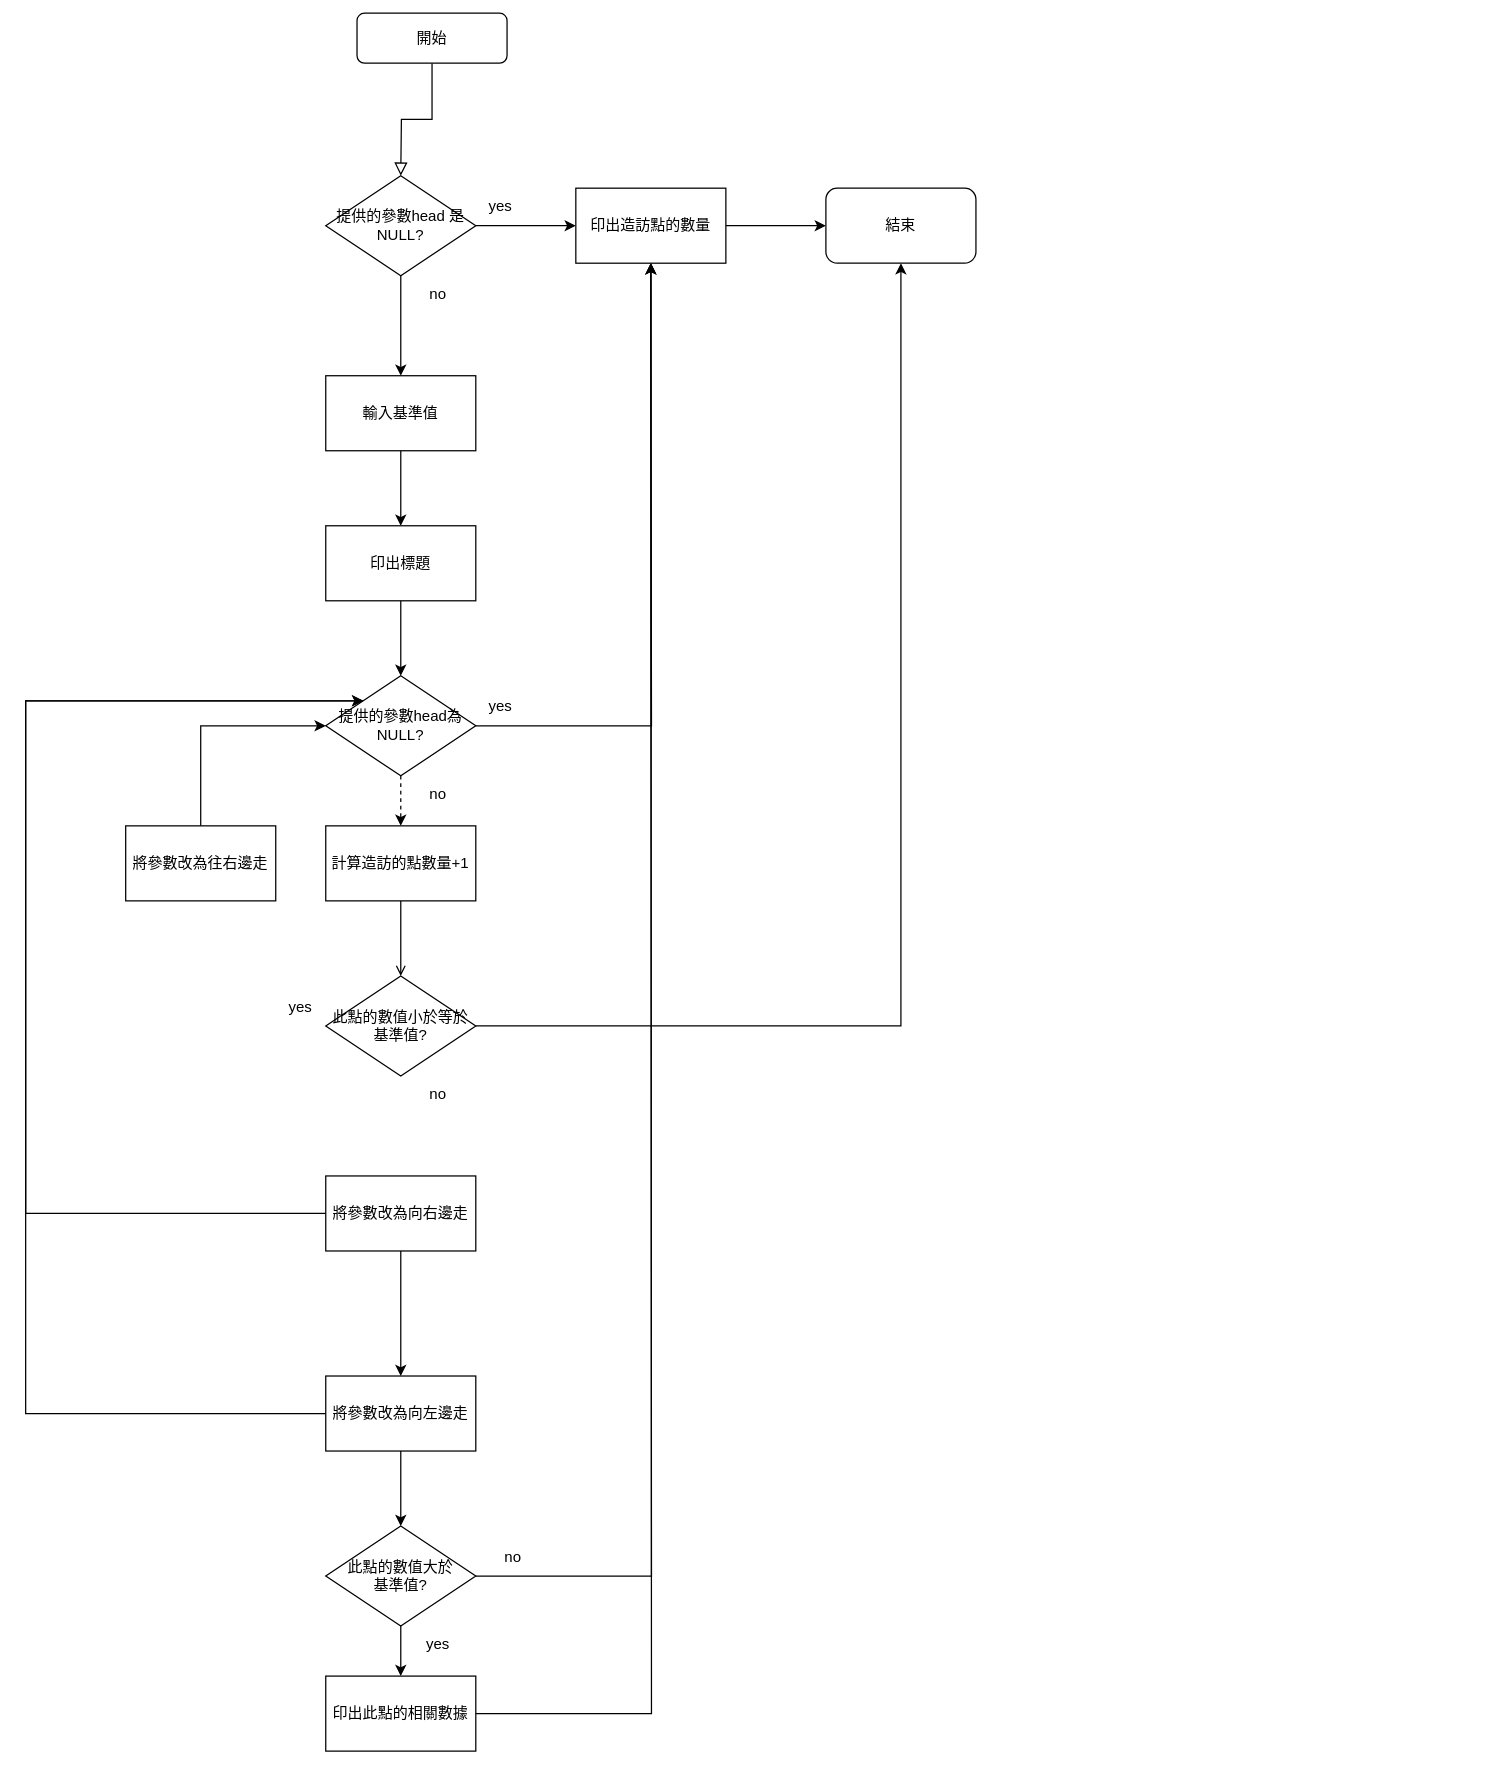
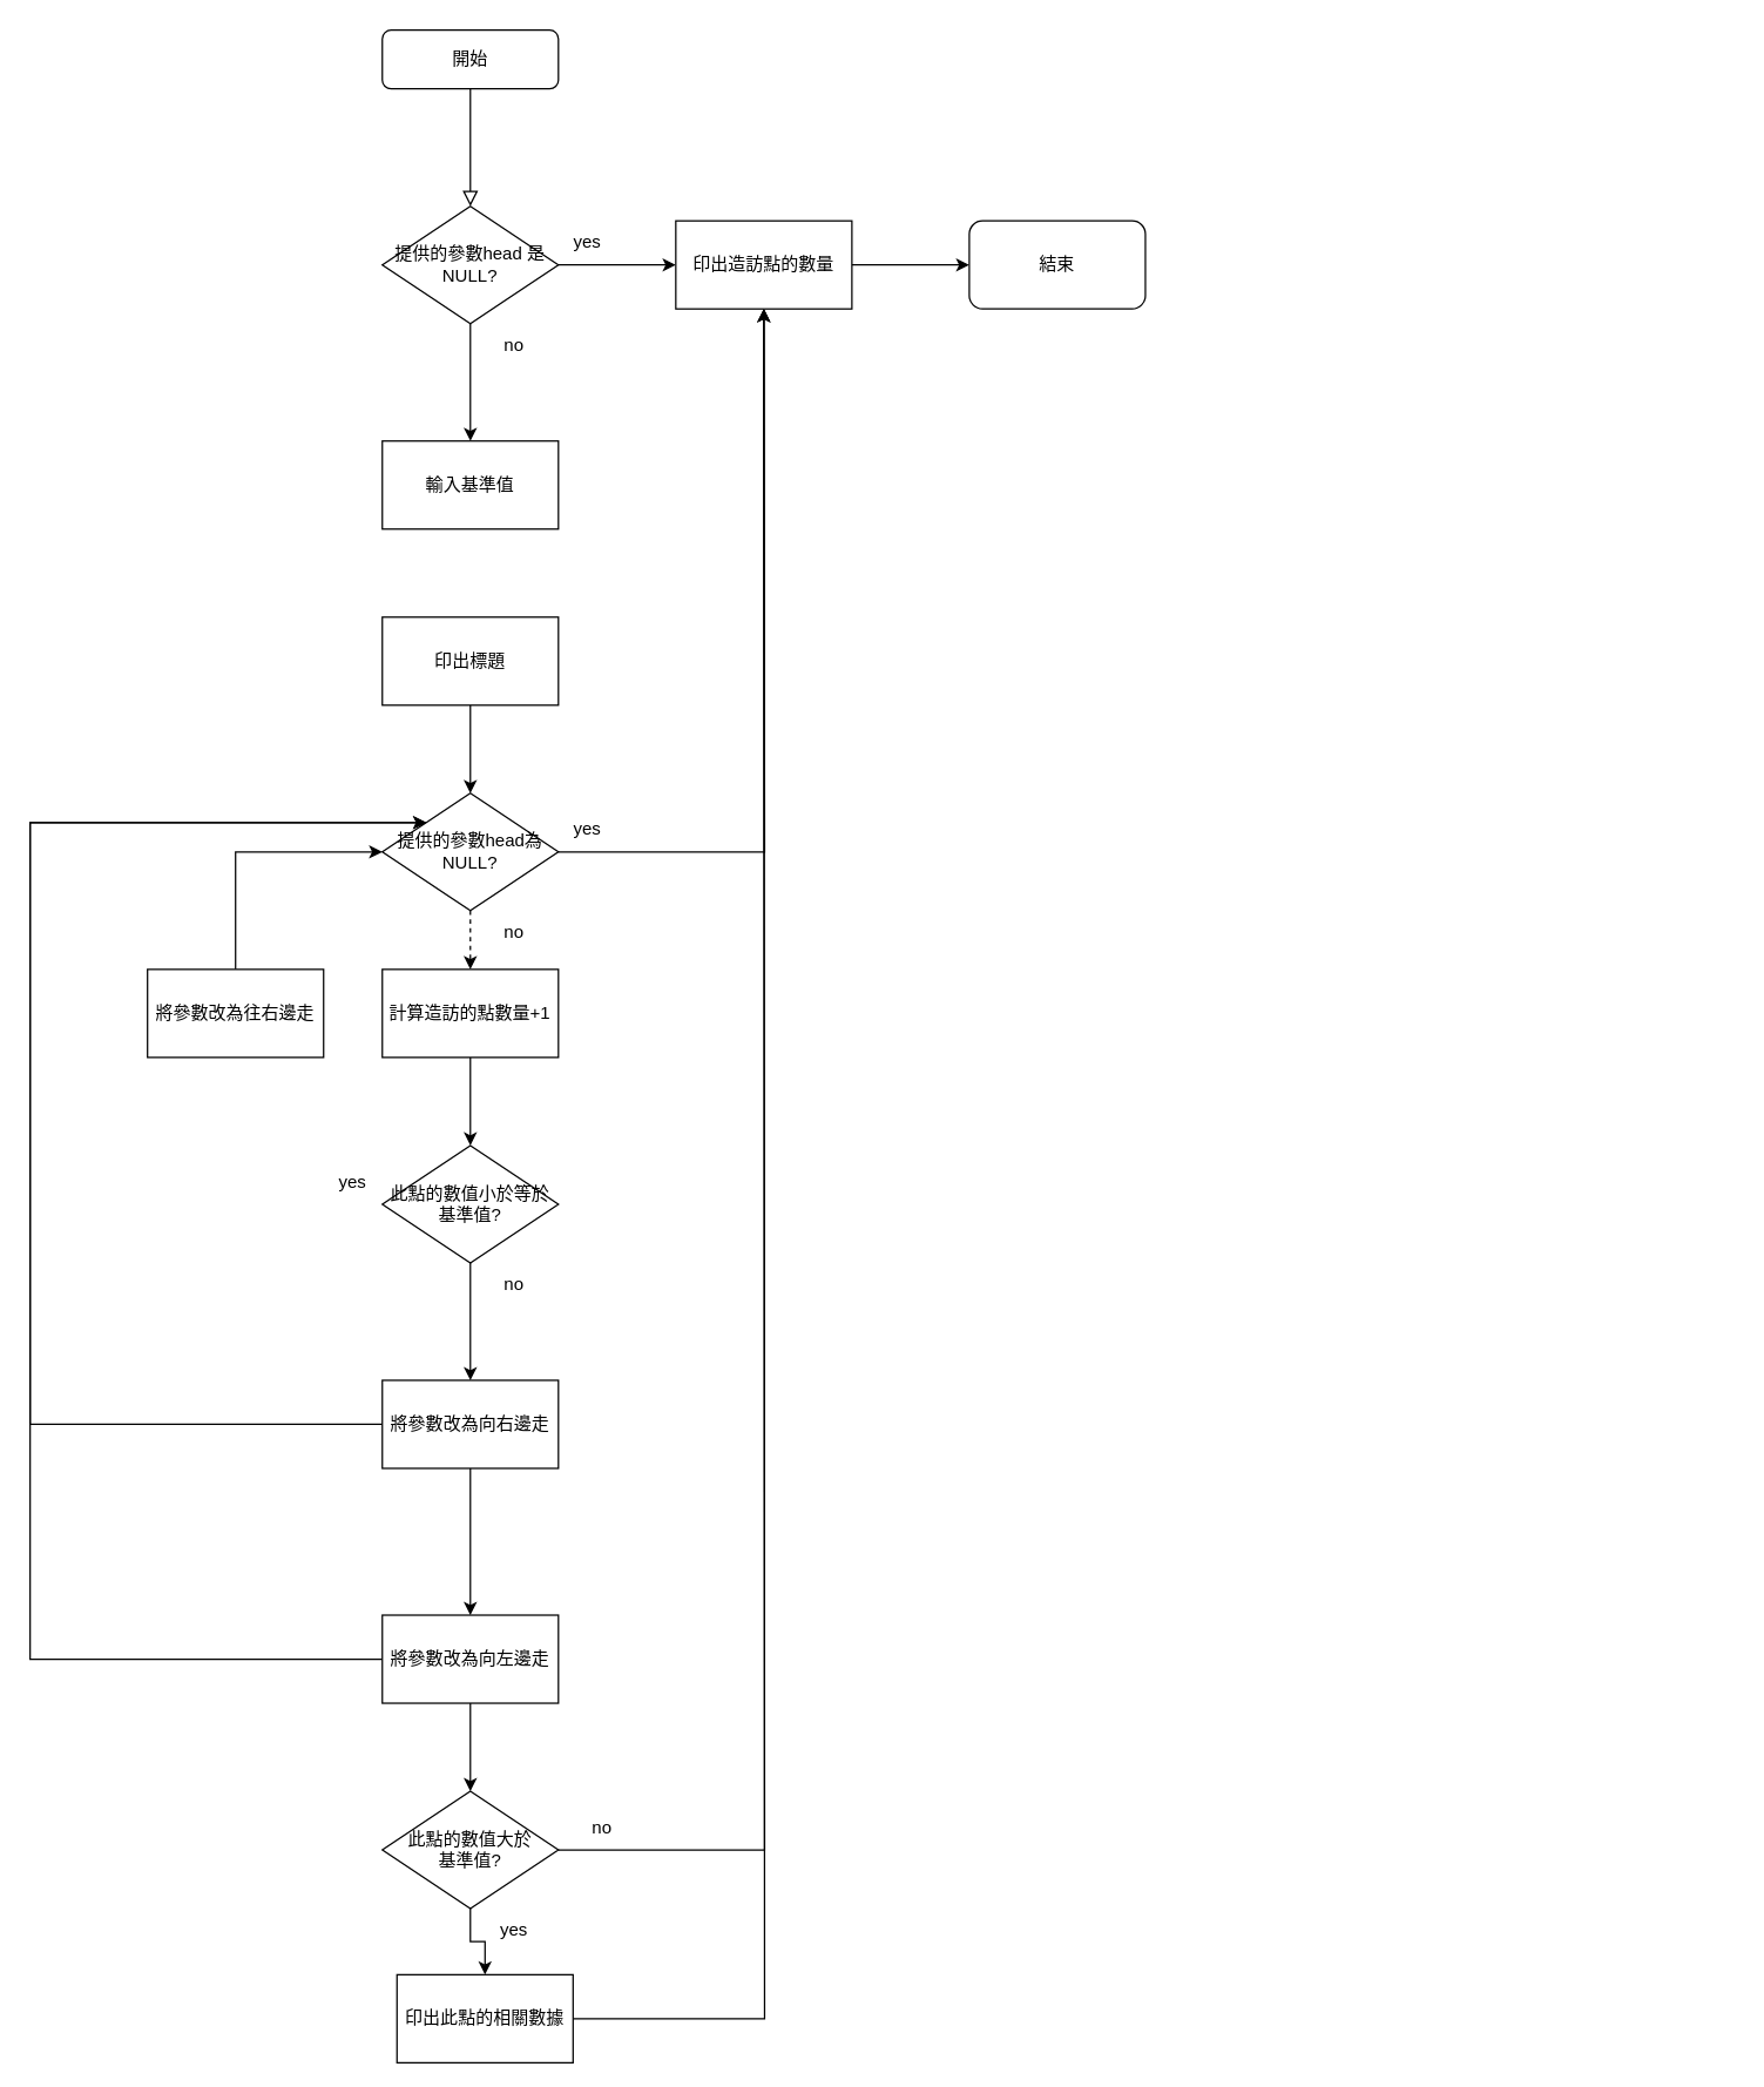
  <mxCell id="0" />
  <mxCell id="1" parent="0" />
  <mxCell id="2" value="" style="rounded=0;html=1;jettySize=auto;orthogonalLoop=1;fontSize=11;endArrow=block;endFill=0;endSize=8;strokeWidth=1;shadow=0;labelBackgroundColor=none;edgeStyle=orthogonalEdgeStyle;entryX=0.5;entryY=0;entryDx=0;entryDy=0;" parent="1" source="3" edge="1"><mxGeometry relative="1" as="geometry"><mxPoint x="320" y="140" as="targetPoint" /><Array as="points" /></mxGeometry></mxCell>
- <mxCell id="3" value="開始" style="rounded=1;whiteSpace=wrap;html=1;fontSize=12;glass=0;strokeWidth=1;shadow=0;" parent="1" vertex="1"><mxGeometry x="285" y="10" width="120" height="40" as="geometry" /></mxCell>
+ <mxCell id="3" value="開始" style="rounded=1;whiteSpace=wrap;html=1;fontSize=12;glass=0;strokeWidth=1;shadow=0;" parent="1" vertex="1"><mxGeometry x="260" y="20" width="120" height="40" as="geometry" /></mxCell>
  <mxCell id="4" style="edgeStyle=orthogonalEdgeStyle;rounded=0;orthogonalLoop=1;jettySize=auto;html=1;entryX=1;entryY=0.5;entryDx=0;entryDy=0;" parent="1" edge="1"><mxGeometry relative="1" as="geometry"><Array as="points"><mxPoint x="720" y="860" /><mxPoint x="1100" y="860" /><mxPoint x="1100" y="90" /></Array><mxPoint x="780" y="90" as="targetPoint" /></mxGeometry></mxCell>
  <mxCell id="5" style="edgeStyle=orthogonalEdgeStyle;rounded=0;orthogonalLoop=1;jettySize=auto;html=1;entryX=1;entryY=0.5;entryDx=0;entryDy=0;" parent="1" edge="1"><mxGeometry relative="1" as="geometry"><Array as="points"><mxPoint x="1180" y="940" /><mxPoint x="1180" y="220" /></Array><mxPoint x="980" y="220" as="targetPoint" /></mxGeometry></mxCell>
  <mxCell id="6" value="" style="edgeStyle=orthogonalEdgeStyle;rounded=0;orthogonalLoop=1;jettySize=auto;html=1;" edge="1" parent="1" source="8"><mxGeometry relative="1" as="geometry"><mxPoint x="460" y="180" as="targetPoint" /></mxGeometry></mxCell>
  <mxCell id="7" value="" style="edgeStyle=orthogonalEdgeStyle;rounded=0;orthogonalLoop=1;jettySize=auto;html=1;" edge="1" parent="1" source="8" target="10"><mxGeometry relative="1" as="geometry" /></mxCell>
  <mxCell id="8" value="提供的參數head 是NULL?" style="rhombus;whiteSpace=wrap;html=1;" vertex="1" parent="1"><mxGeometry x="260" y="140" width="120" height="80" as="geometry" /></mxCell>
- <mxCell id="9" value="" style="edgeStyle=orthogonalEdgeStyle;rounded=0;orthogonalLoop=1;jettySize=auto;html=1;" edge="1" parent="1" source="10" target="12"><mxGeometry relative="1" as="geometry" /></mxCell>
  <mxCell id="10" value="輸入基準值" style="whiteSpace=wrap;html=1;" vertex="1" parent="1"><mxGeometry x="260" y="300" width="120" height="60" as="geometry" /></mxCell>
  <mxCell id="11" value="" style="edgeStyle=orthogonalEdgeStyle;rounded=0;orthogonalLoop=1;jettySize=auto;html=1;" edge="1" parent="1" source="12"><mxGeometry relative="1" as="geometry"><mxPoint x="320" y="540" as="targetPoint" /></mxGeometry></mxCell>
  <mxCell id="12" value="印出標題" style="whiteSpace=wrap;html=1;" vertex="1" parent="1"><mxGeometry x="260" y="420" width="120" height="60" as="geometry" /></mxCell>
  <mxCell id="13" style="edgeStyle=orthogonalEdgeStyle;rounded=0;orthogonalLoop=1;jettySize=auto;html=1;entryX=0.5;entryY=1;entryDx=0;entryDy=0;" edge="1" parent="1" source="15"><mxGeometry relative="1" as="geometry"><mxPoint x="520" y="210" as="targetPoint" /></mxGeometry></mxCell>
  <mxCell id="14" value="" style="edgeStyle=orthogonalEdgeStyle;rounded=0;orthogonalLoop=1;jettySize=auto;html=1;dashed=1;" edge="1" parent="1" source="15" target="17"><mxGeometry relative="1" as="geometry" /></mxCell>
  <mxCell id="15" value="提供的參數head為NULL?" style="rhombus;whiteSpace=wrap;html=1;" vertex="1" parent="1"><mxGeometry x="260" y="540" width="120" height="80" as="geometry" /></mxCell>
- <mxCell id="16" value="" style="edgeStyle=orthogonalEdgeStyle;rounded=0;orthogonalLoop=1;jettySize=auto;html=1;endArrow=open;" edge="1" parent="1" source="17" target="19"><mxGeometry relative="1" as="geometry" /></mxCell>
+ <mxCell id="16" value="" style="edgeStyle=orthogonalEdgeStyle;rounded=0;orthogonalLoop=1;jettySize=auto;html=1;" edge="1" parent="1" source="17" target="19"><mxGeometry relative="1" as="geometry" /></mxCell>
  <mxCell id="17" value="計算造訪的點數量+1" style="whiteSpace=wrap;html=1;" vertex="1" parent="1"><mxGeometry x="260" y="660" width="120" height="60" as="geometry" /></mxCell>
- <mxCell id="18" value="" style="edgeStyle=orthogonalEdgeStyle;rounded=0;orthogonalLoop=1;jettySize=auto;html=1;" edge="1" parent="1" source="19" target="41"><mxGeometry relative="1" as="geometry" /></mxCell>
+ <mxCell id="18" value="" style="edgeStyle=orthogonalEdgeStyle;rounded=0;orthogonalLoop=1;jettySize=auto;html=1;" edge="1" parent="1" source="19" target="24"><mxGeometry relative="1" as="geometry" /></mxCell>
  <mxCell id="19" value="此點的數值小於等於&lt;br&gt;基準值?" style="rhombus;whiteSpace=wrap;html=1;" vertex="1" parent="1"><mxGeometry x="260" y="780" width="120" height="80" as="geometry" /></mxCell>
  <mxCell id="20" style="edgeStyle=orthogonalEdgeStyle;rounded=0;orthogonalLoop=1;jettySize=auto;html=1;entryX=0;entryY=0.5;entryDx=0;entryDy=0;" edge="1" parent="1" source="21" target="15"><mxGeometry relative="1" as="geometry"><Array as="points"><mxPoint x="160" y="580" /></Array></mxGeometry></mxCell>
  <mxCell id="21" value="將參數改為往右邊走" style="rounded=0;whiteSpace=wrap;html=1;" vertex="1" parent="1"><mxGeometry y="660" width="120" height="60" as="geometry" x="100" /></mxCell>
  <mxCell id="22" style="edgeStyle=orthogonalEdgeStyle;rounded=0;orthogonalLoop=1;jettySize=auto;html=1;entryX=0;entryY=0;entryDx=0;entryDy=0;" edge="1" parent="1" source="24" target="15"><mxGeometry relative="1" as="geometry"><Array as="points"><mxPoint x="20" y="970" /><mxPoint x="20" y="560" /></Array></mxGeometry></mxCell>
  <mxCell id="23" value="" style="edgeStyle=orthogonalEdgeStyle;rounded=0;orthogonalLoop=1;jettySize=auto;html=1;" edge="1" parent="1" source="24" target="27"><mxGeometry relative="1" as="geometry" /></mxCell>
  <mxCell id="24" value="將參數改為向右邊走" style="whiteSpace=wrap;html=1;" vertex="1" parent="1"><mxGeometry x="260" y="940" width="120" height="60" as="geometry" /></mxCell>
  <mxCell id="25" style="edgeStyle=orthogonalEdgeStyle;rounded=0;orthogonalLoop=1;jettySize=auto;html=1;entryX=0;entryY=0;entryDx=0;entryDy=0;" edge="1" parent="1" source="27" target="15"><mxGeometry relative="1" as="geometry"><Array as="points"><mxPoint x="20" y="1130" /><mxPoint x="20" y="560" /></Array></mxGeometry></mxCell>
  <mxCell id="26" value="" style="edgeStyle=orthogonalEdgeStyle;rounded=0;orthogonalLoop=1;jettySize=auto;html=1;entryX=0.5;entryY=0;entryDx=0;entryDy=0;" edge="1" parent="1" source="27" target="30"><mxGeometry relative="1" as="geometry"><mxPoint x="320" y="1240" as="targetPoint" /></mxGeometry></mxCell>
  <mxCell id="27" value="將參數改為向左邊走" style="whiteSpace=wrap;html=1;" vertex="1" parent="1"><mxGeometry x="260" y="1100" width="120" height="60" as="geometry" /></mxCell>
  <mxCell id="28" value="" style="edgeStyle=orthogonalEdgeStyle;rounded=0;orthogonalLoop=1;jettySize=auto;html=1;" edge="1" parent="1" source="30" target="32"><mxGeometry relative="1" as="geometry" /></mxCell>
  <mxCell id="29" style="edgeStyle=orthogonalEdgeStyle;rounded=0;orthogonalLoop=1;jettySize=auto;html=1;entryX=0.5;entryY=1;entryDx=0;entryDy=0;" edge="1" parent="1" source="30"><mxGeometry relative="1" as="geometry"><mxPoint x="520" y="210" as="targetPoint" /></mxGeometry></mxCell>
  <mxCell id="30" value="此點的數值大於&lt;br&gt;基準值?" style="rhombus;whiteSpace=wrap;html=1;" vertex="1" parent="1"><mxGeometry x="260" y="1220" width="120" height="80" as="geometry" /></mxCell>
  <mxCell id="31" style="edgeStyle=orthogonalEdgeStyle;rounded=0;orthogonalLoop=1;jettySize=auto;html=1;entryX=0.5;entryY=1;entryDx=0;entryDy=0;" edge="1" parent="1" source="32"><mxGeometry relative="1" as="geometry"><mxPoint x="520" y="210" as="targetPoint" /></mxGeometry></mxCell>
- <mxCell id="32" value="印出此點的相關數據" style="whiteSpace=wrap;html=1;" vertex="1" parent="1"><mxGeometry x="260" y="1340" width="120" height="60" as="geometry" /></mxCell>
+ <mxCell id="32" value="印出此點的相關數據" style="whiteSpace=wrap;html=1;" vertex="1" parent="1"><mxGeometry x="270" y="1345" width="120" height="60" as="geometry" /></mxCell>
  <mxCell id="33" value="yes" style="text;html=1;strokeColor=none;fillColor=none;align=center;verticalAlign=middle;whiteSpace=wrap;rounded=0;" vertex="1" parent="1"><mxGeometry x="370" y="150" width="60" height="30" as="geometry" /></mxCell>
  <mxCell id="34" value="no" style="text;html=1;strokeColor=none;fillColor=none;align=center;verticalAlign=middle;whiteSpace=wrap;rounded=0;" vertex="1" parent="1"><mxGeometry x="320" y="220" width="60" height="30" as="geometry" /></mxCell>
  <mxCell id="35" value="yes" style="text;html=1;strokeColor=none;fillColor=none;align=center;verticalAlign=middle;whiteSpace=wrap;rounded=0;" vertex="1" parent="1"><mxGeometry x="370" y="550" width="60" height="30" as="geometry" /></mxCell>
  <mxCell id="36" value="yes" style="text;html=1;strokeColor=none;fillColor=none;align=center;verticalAlign=middle;whiteSpace=wrap;rounded=0;" vertex="1" parent="1"><mxGeometry x="210" y="790" width="60" height="30" as="geometry" /></mxCell>
  <mxCell id="37" value="yes" style="text;html=1;strokeColor=none;fillColor=none;align=center;verticalAlign=middle;whiteSpace=wrap;rounded=0;" vertex="1" parent="1"><mxGeometry x="320" y="1300" width="60" height="30" as="geometry" /></mxCell>
  <mxCell id="38" value="no" style="text;html=1;strokeColor=none;fillColor=none;align=center;verticalAlign=middle;whiteSpace=wrap;rounded=0;" vertex="1" parent="1"><mxGeometry x="380" y="1230" width="60" height="30" as="geometry" /></mxCell>
  <mxCell id="39" value="no" style="text;html=1;strokeColor=none;fillColor=none;align=center;verticalAlign=middle;whiteSpace=wrap;rounded=0;" vertex="1" parent="1"><mxGeometry x="320" y="860" width="60" height="30" as="geometry" /></mxCell>
  <mxCell id="40" value="no" style="text;html=1;strokeColor=none;fillColor=none;align=center;verticalAlign=middle;whiteSpace=wrap;rounded=0;" vertex="1" parent="1"><mxGeometry x="320" y="620" width="60" height="30" as="geometry" /></mxCell>
  <mxCell id="41" value="結束" style="rounded=1;whiteSpace=wrap;html=1;" vertex="1" parent="1"><mxGeometry x="660" y="150" width="120" height="60" as="geometry" /></mxCell>
  <mxCell id="42" style="edgeStyle=orthogonalEdgeStyle;rounded=0;orthogonalLoop=1;jettySize=auto;html=1;entryX=0;entryY=0.5;entryDx=0;entryDy=0;" edge="1" parent="1" source="43" target="41"><mxGeometry relative="1" as="geometry" /></mxCell>
  <mxCell id="43" value="印出造訪點的數量" style="rounded=0;whiteSpace=wrap;html=1;" vertex="1" parent="1"><mxGeometry x="460" y="150" width="120" height="60" as="geometry" /></mxCell>
